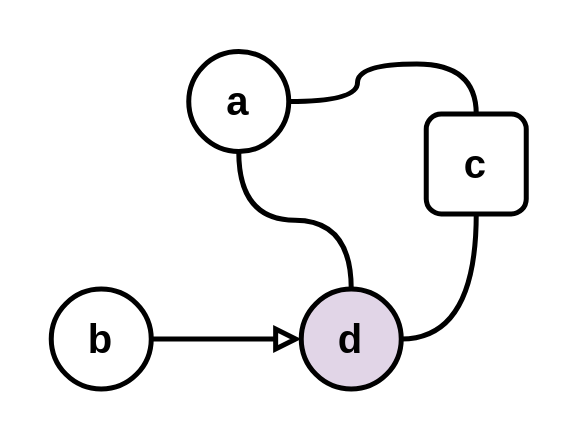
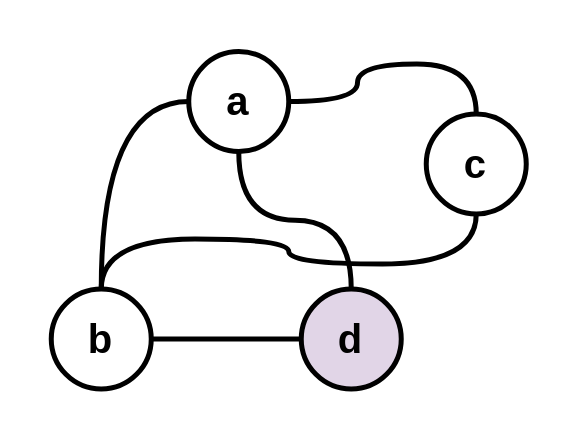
  <mxCell id="0" />
  <mxCell id="1" parent="0" />
+ <mxCell id="2" style="edgeStyle=orthogonalEdgeStyle;rounded=0;orthogonalLoop=1;jettySize=auto;html=1;exitX=0;exitY=0.5;exitDx=0;exitDy=0;entryX=0.5;entryY=0;entryDx=0;entryDy=0;strokeWidth=2;endArrow=none;endFill=0;curved=1;" edge="1" parent="1" source="5" target="7"><mxGeometry relative="1" as="geometry" /></mxCell>
  <mxCell id="3" style="edgeStyle=orthogonalEdgeStyle;rounded=0;orthogonalLoop=1;jettySize=auto;html=1;exitX=1;exitY=0.5;exitDx=0;exitDy=0;entryX=0.5;entryY=0;entryDx=0;entryDy=0;curved=1;strokeWidth=2;endArrow=none;endFill=0;" edge="1" parent="1" source="5" target="10"><mxGeometry relative="1" as="geometry" /></mxCell>
  <mxCell id="4" style="edgeStyle=orthogonalEdgeStyle;rounded=0;orthogonalLoop=1;jettySize=auto;html=1;exitX=0.5;exitY=1;exitDx=0;exitDy=0;strokeWidth=2;endArrow=none;endFill=0;curved=1;" edge="1" parent="1" source="5" target="8"><mxGeometry relative="1" as="geometry" /></mxCell>
  <mxCell id="5" value="&lt;font style=&quot;font-size: 16px;&quot;&gt;&lt;b&gt;a&lt;/b&gt;&lt;/font&gt;" style="ellipse;whiteSpace=wrap;html=1;aspect=fixed;strokeWidth=2;" vertex="1" parent="1"><mxGeometry x="75" y="20" width="40" height="40" as="geometry" /></mxCell>
- <mxCell id="6" style="edgeStyle=orthogonalEdgeStyle;rounded=0;orthogonalLoop=1;jettySize=auto;html=1;exitX=1;exitY=0.5;exitDx=0;exitDy=0;curved=1;endArrow=block;endFill=0;strokeWidth=2;" edge="1" parent="1" source="7" target="8"><mxGeometry relative="1" as="geometry" /></mxCell>
+ <mxCell id="6" style="edgeStyle=orthogonalEdgeStyle;rounded=0;orthogonalLoop=1;jettySize=auto;html=1;exitX=1;exitY=0.5;exitDx=0;exitDy=0;curved=1;endArrow=none;endFill=0;strokeWidth=2;" edge="1" parent="1" source="7" target="8"><mxGeometry relative="1" as="geometry" /></mxCell>
  <mxCell id="7" value="&lt;font style=&quot;font-size: 16px;&quot;&gt;&lt;b&gt;b&lt;/b&gt;&lt;/font&gt;" style="ellipse;whiteSpace=wrap;html=1;aspect=fixed;strokeWidth=2;" vertex="1" parent="1"><mxGeometry x="20" y="115" width="40" height="40" as="geometry" /></mxCell>
  <mxCell id="8" value="&lt;font style=&quot;font-size: 16px;&quot;&gt;&lt;b&gt;d&lt;/b&gt;&lt;/font&gt;" style="ellipse;whiteSpace=wrap;html=1;aspect=fixed;strokeWidth=2;fillColor=#e1d5e7;" vertex="1" parent="1"><mxGeometry x="120" y="115" width="40" height="40" as="geometry" /></mxCell>
- <mxCell id="9" style="edgeStyle=orthogonalEdgeStyle;rounded=0;orthogonalLoop=1;jettySize=auto;html=1;exitX=0.5;exitY=1;exitDx=0;exitDy=0;entryX=1;entryY=0.5;entryDx=0;entryDy=0;curved=1;strokeWidth=2;endArrow=none;endFill=0;" edge="1" parent="1" source="10" target="8"><mxGeometry relative="1" as="geometry" /></mxCell>
- <mxCell id="10" value="&lt;font style=&quot;font-size: 16px;&quot;&gt;&lt;b&gt;c&lt;/b&gt;&lt;/font&gt;" style="whiteSpace=wrap;html=1;aspect=fixed;strokeWidth=2;rounded=1;" vertex="1" parent="1"><mxGeometry x="170" y="45" width="40" height="40" as="geometry" /></mxCell>
+ <mxCell id="9" style="edgeStyle=orthogonalEdgeStyle;rounded=0;orthogonalLoop=1;jettySize=auto;html=1;exitX=0.5;exitY=1;exitDx=0;exitDy=0;curved=1;strokeWidth=2;endArrow=none;endFill=0;" edge="1" parent="1" source="10" target="7"><mxGeometry relative="1" as="geometry" /></mxCell>
+ <mxCell id="10" value="&lt;font style=&quot;font-size: 16px;&quot;&gt;&lt;b&gt;c&lt;/b&gt;&lt;/font&gt;" style="ellipse;whiteSpace=wrap;html=1;aspect=fixed;strokeWidth=2;" vertex="1" parent="1"><mxGeometry x="170" y="45" width="40" height="40" as="geometry" /></mxCell>
